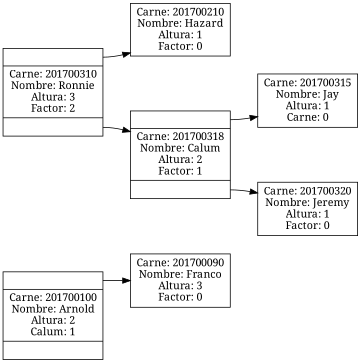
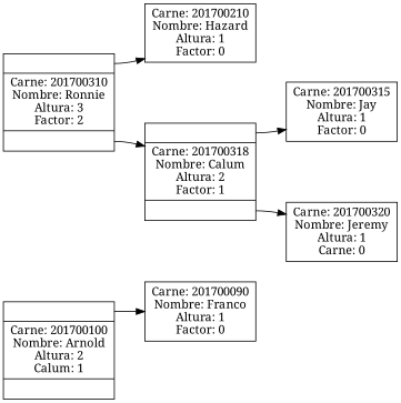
  digraph {
    fontname="Noto Serif"
    nodesep=1
    rankdir=LR
    node [fontname="Noto Serif" shape=record]
    edge [fontname="Noto Serif" tailport=C0]
-   n1 [label="Carne: 201700090\nNombre: Franco\nAltura: 3\nFactor: 0"]
-   n2 [label="Carne: 201700315\nNombre: Jay\nAltura: 1\nCarne: 0"]
-   n3 [label="Carne: 201700320\nNombre: Jeremy\nAltura: 1\nFactor: 0"]
+   n1 [label="Carne: 201700090\nNombre: Franco\nAltura: 1\nFactor: 0"]
+   n2 [label="Carne: 201700315\nNombre: Jay\nAltura: 1\nFactor: 0"]
+   n3 [label="Carne: 201700320\nNombre: Jeremy\nAltura: 1\nCarne: 0"]
    n4 [label="Carne: 201700210\nNombre: Hazard\nAltura: 1\nFactor: 0"]
    n5 [label="<C0>| Carne: 201700318\nNombre: Calum\nAltura: 2\nFactor: 1|<C1>"]
    n6 [label="<C0>| Carne: 201700100\nNombre: Arnold\nAltura: 2\nCalum: 1|<C1>"]
    n7 [label="<C0>| Carne: 201700310\nNombre: Ronnie\nAltura: 3\nFactor: 2|<C1>"]
    subgraph sub_1 {
      rank=same
      n1
    }
    subgraph sub_2 {
      rank=same
      n2
      n3
    }
    subgraph sub_3 {
      rank=same
      n4
      n5
    }
    subgraph sub_4 {
      rank=same
      n6
      n7
    }
    n5 -> n2
    n5 -> n3 [tailport=C1]
    n6 -> n1
    n7 -> n4
    n7 -> n5 [tailport=C1]
  }
